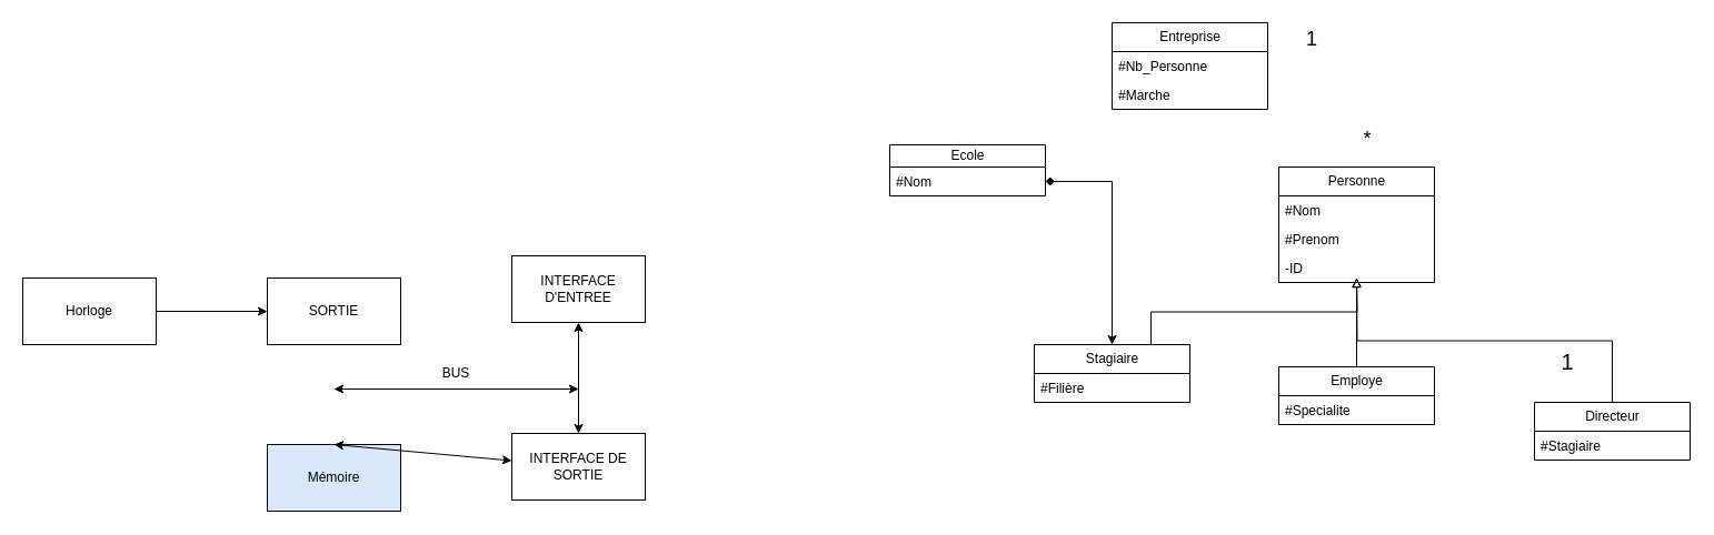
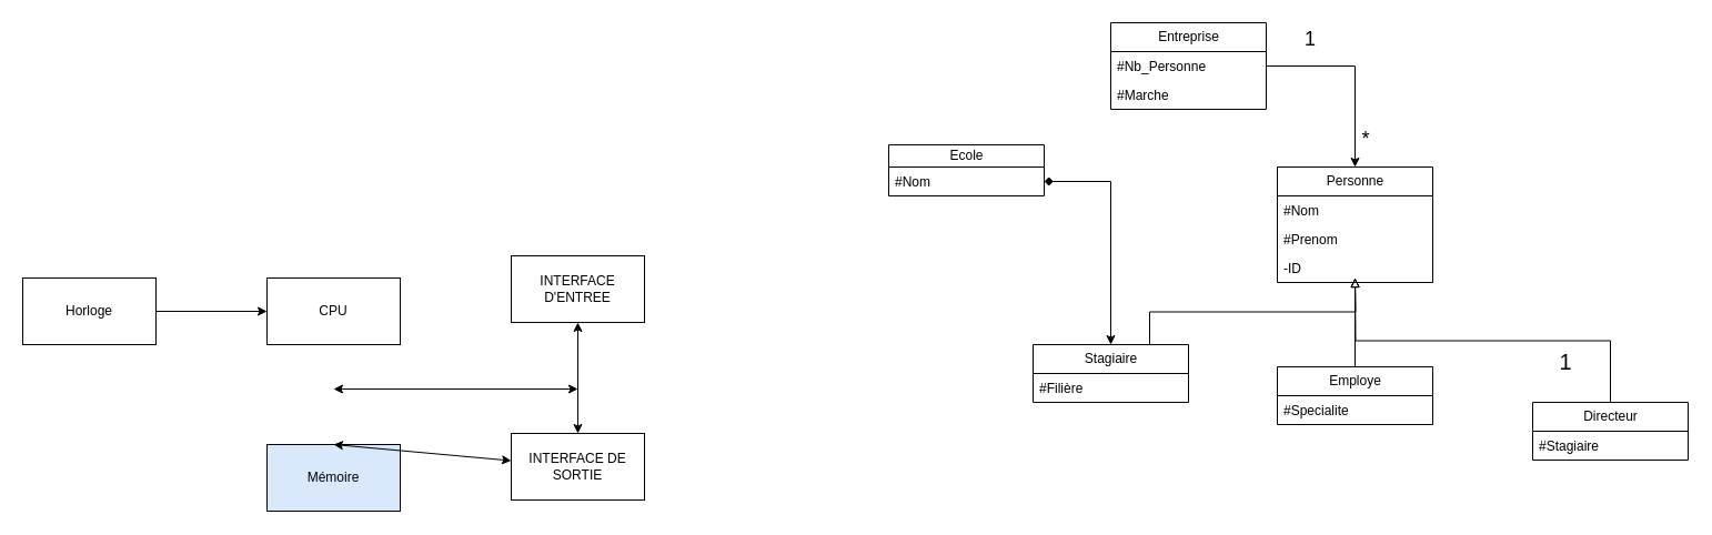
  <mxCell id="0" />
  <mxCell id="1" parent="0" />
+ <mxCell id="2" style="edgeStyle=orthogonalEdgeStyle;rounded=0;orthogonalLoop=1;jettySize=auto;html=1;exitX=0.5;exitY=0;exitDx=0;exitDy=0;startArrow=classic;startFill=1;endArrow=none;endFill=0;" parent="1" source="3" target="17" edge="1"><mxGeometry relative="1" as="geometry" /></mxCell>
  <mxCell id="3" value="Personne" style="swimlane;fontStyle=0;childLayout=stackLayout;horizontal=1;startSize=26;fillColor=none;horizontalStack=0;resizeParent=1;resizeParentMax=0;resizeLast=0;collapsible=1;marginBottom=0;html=1;" parent="1" vertex="1"><mxGeometry x="1150" y="150" width="140" height="104" as="geometry" /></mxCell>
  <mxCell id="4" value="#Nom" style="text;strokeColor=none;fillColor=none;align=left;verticalAlign=top;spacingLeft=4;spacingRight=4;overflow=hidden;rotatable=0;points=[[0,0.5],[1,0.5]];portConstraint=eastwest;whiteSpace=wrap;html=1;" parent="3" vertex="1"><mxGeometry y="26" width="140" height="26" as="geometry" /></mxCell>
  <mxCell id="5" value="#Prenom" style="text;strokeColor=none;fillColor=none;align=left;verticalAlign=top;spacingLeft=4;spacingRight=4;overflow=hidden;rotatable=0;points=[[0,0.5],[1,0.5]];portConstraint=eastwest;whiteSpace=wrap;html=1;" parent="3" vertex="1"><mxGeometry y="52" width="140" height="26" as="geometry" /></mxCell>
  <mxCell id="6" value="-ID" style="text;strokeColor=none;fillColor=none;align=left;verticalAlign=top;spacingLeft=4;spacingRight=4;overflow=hidden;rotatable=0;points=[[0,0.5],[1,0.5]];portConstraint=eastwest;whiteSpace=wrap;html=1;" parent="3" vertex="1"><mxGeometry y="78" width="140" height="26" as="geometry" /></mxCell>
  <mxCell id="7" style="edgeStyle=orthogonalEdgeStyle;rounded=0;orthogonalLoop=1;jettySize=auto;html=1;exitX=0.5;exitY=0;exitDx=0;exitDy=0;endArrow=block;endFill=0;" parent="1" source="8" edge="1"><mxGeometry relative="1" as="geometry"><mxPoint x="1220" y="250" as="targetPoint" /></mxGeometry></mxCell>
  <mxCell id="8" value="Directeur" style="swimlane;fontStyle=0;childLayout=stackLayout;horizontal=1;startSize=26;fillColor=none;horizontalStack=0;resizeParent=1;resizeParentMax=0;resizeLast=0;collapsible=1;marginBottom=0;html=1;" parent="1" vertex="1"><mxGeometry x="1380" y="362" width="140" height="52" as="geometry" /></mxCell>
  <mxCell id="9" value="#Stagiaire" style="text;strokeColor=none;fillColor=none;align=left;verticalAlign=top;spacingLeft=4;spacingRight=4;overflow=hidden;rotatable=0;points=[[0,0.5],[1,0.5]];portConstraint=eastwest;whiteSpace=wrap;html=1;" parent="8" vertex="1"><mxGeometry y="26" width="140" height="26" as="geometry" /></mxCell>
  <mxCell id="10" style="edgeStyle=orthogonalEdgeStyle;rounded=0;orthogonalLoop=1;jettySize=auto;html=1;exitX=0.75;exitY=0;exitDx=0;exitDy=0;endArrow=block;endFill=0;" parent="1" source="11" edge="1"><mxGeometry relative="1" as="geometry"><mxPoint x="1220" y="250" as="targetPoint" /></mxGeometry></mxCell>
  <mxCell id="11" value="Stagiaire" style="swimlane;fontStyle=0;childLayout=stackLayout;horizontal=1;startSize=26;fillColor=none;horizontalStack=0;resizeParent=1;resizeParentMax=0;resizeLast=0;collapsible=1;marginBottom=0;html=1;" parent="1" vertex="1"><mxGeometry x="930" y="310" width="140" height="52" as="geometry" /></mxCell>
  <mxCell id="12" value="#Filière" style="text;strokeColor=none;fillColor=none;align=left;verticalAlign=top;spacingLeft=4;spacingRight=4;overflow=hidden;rotatable=0;points=[[0,0.5],[1,0.5]];portConstraint=eastwest;whiteSpace=wrap;html=1;" parent="11" vertex="1"><mxGeometry y="26" width="140" height="26" as="geometry" /></mxCell>
  <mxCell id="13" style="edgeStyle=orthogonalEdgeStyle;rounded=0;orthogonalLoop=1;jettySize=auto;html=1;exitX=0.5;exitY=0;exitDx=0;exitDy=0;endArrow=block;endFill=0;" parent="1" source="14" edge="1"><mxGeometry relative="1" as="geometry"><mxPoint x="1220" y="250" as="targetPoint" /></mxGeometry></mxCell>
  <mxCell id="14" value="Employe" style="swimlane;fontStyle=0;childLayout=stackLayout;horizontal=1;startSize=26;fillColor=none;horizontalStack=0;resizeParent=1;resizeParentMax=0;resizeLast=0;collapsible=1;marginBottom=0;html=1;" parent="1" vertex="1"><mxGeometry x="1150" y="330" width="140" height="52" as="geometry" /></mxCell>
  <mxCell id="15" value="#Specialite" style="text;strokeColor=none;fillColor=none;align=left;verticalAlign=top;spacingLeft=4;spacingRight=4;overflow=hidden;rotatable=0;points=[[0,0.5],[1,0.5]];portConstraint=eastwest;whiteSpace=wrap;html=1;" parent="14" vertex="1"><mxGeometry y="26" width="140" height="26" as="geometry" /></mxCell>
  <mxCell id="16" value="Entreprise" style="swimlane;fontStyle=0;childLayout=stackLayout;horizontal=1;startSize=26;fillColor=none;horizontalStack=0;resizeParent=1;resizeParentMax=0;resizeLast=0;collapsible=1;marginBottom=0;html=1;" parent="1" vertex="1"><mxGeometry x="1000" y="20" width="140" height="78" as="geometry" /></mxCell>
  <mxCell id="17" value="#Nb_Personne" style="text;strokeColor=none;fillColor=none;align=left;verticalAlign=top;spacingLeft=4;spacingRight=4;overflow=hidden;rotatable=0;points=[[0,0.5],[1,0.5]];portConstraint=eastwest;whiteSpace=wrap;html=1;" parent="16" vertex="1"><mxGeometry y="26" width="140" height="26" as="geometry" /></mxCell>
  <mxCell id="18" value="#Marche" style="text;strokeColor=none;fillColor=none;align=left;verticalAlign=top;spacingLeft=4;spacingRight=4;overflow=hidden;rotatable=0;points=[[0,0.5],[1,0.5]];portConstraint=eastwest;whiteSpace=wrap;html=1;" parent="16" vertex="1"><mxGeometry y="52" width="140" height="26" as="geometry" /></mxCell>
  <mxCell id="19" value="Ecole" style="swimlane;fontStyle=0;childLayout=stackLayout;horizontal=1;startSize=20;fillColor=none;horizontalStack=0;resizeParent=1;resizeParentMax=0;resizeLast=0;collapsible=1;marginBottom=0;html=1;" parent="1" vertex="1"><mxGeometry x="800" y="130" width="140" height="46" as="geometry" /></mxCell>
  <mxCell id="20" value="#Nom" style="text;strokeColor=none;fillColor=none;align=left;verticalAlign=top;spacingLeft=4;spacingRight=4;overflow=hidden;rotatable=0;points=[[0,0.5],[1,0.5]];portConstraint=eastwest;whiteSpace=wrap;html=1;" parent="19" vertex="1"><mxGeometry y="20" width="140" height="26" as="geometry" /></mxCell>
  <mxCell id="21" value="1" style="text;html=1;strokeColor=none;fillColor=none;align=center;verticalAlign=middle;whiteSpace=wrap;rounded=0;fontSize=20;" parent="1" vertex="1"><mxGeometry x="1380" y="310" width="60" height="30" as="geometry" /></mxCell>
  <mxCell id="22" style="edgeStyle=orthogonalEdgeStyle;rounded=0;orthogonalLoop=1;jettySize=auto;html=1;exitX=1;exitY=0.5;exitDx=0;exitDy=0;entryX=0.5;entryY=0;entryDx=0;entryDy=0;startArrow=diamond;startFill=1;" parent="1" source="20" target="11" edge="1"><mxGeometry relative="1" as="geometry" /></mxCell>
  <mxCell id="23" value="&lt;font style=&quot;font-size: 18px;&quot;&gt;*&lt;/font&gt;" style="text;html=1;strokeColor=none;fillColor=none;align=center;verticalAlign=middle;whiteSpace=wrap;rounded=0;" parent="1" vertex="1"><mxGeometry x="1200" y="110" width="60" height="30" as="geometry" /></mxCell>
  <mxCell id="24" value="&lt;font style=&quot;font-size: 18px;&quot;&gt;1&lt;/font&gt;" style="text;html=1;strokeColor=none;fillColor=none;align=center;verticalAlign=middle;whiteSpace=wrap;rounded=0;" parent="1" vertex="1"><mxGeometry x="1150" y="20" width="60" height="30" as="geometry" /></mxCell>
- <mxCell id="25" value="SORTIE" style="rounded=0;whiteSpace=wrap;html=1;" vertex="1" parent="1"><mxGeometry x="240" y="250" width="120" height="60" as="geometry" /></mxCell>
+ <mxCell id="25" value="CPU" style="rounded=0;whiteSpace=wrap;html=1;" vertex="1" parent="1"><mxGeometry x="240" y="250" width="120" height="60" as="geometry" /></mxCell>
  <mxCell id="26" value="Horloge" style="rounded=0;whiteSpace=wrap;html=1;" vertex="1" parent="1"><mxGeometry x="20" y="250" width="120" height="60" as="geometry" /></mxCell>
  <mxCell id="27" value="Mémoire" style="rounded=0;whiteSpace=wrap;html=1;fillColor=#dae8fc;" vertex="1" parent="1"><mxGeometry x="240" y="400" width="120" height="60" as="geometry" /></mxCell>
  <mxCell id="28" value="INTERFACE D'ENTREE" style="rounded=0;whiteSpace=wrap;html=1;" vertex="1" parent="1"><mxGeometry x="460" y="230" width="120" height="60" as="geometry" /></mxCell>
  <mxCell id="29" value="INTERFACE DE SORTIE" style="rounded=0;whiteSpace=wrap;html=1;" vertex="1" parent="1"><mxGeometry x="460" y="390" width="120" height="60" as="geometry" /></mxCell>
  <mxCell id="30" value="" style="endArrow=classic;startArrow=classic;html=1;rounded=0;entryX=0.5;entryY=1;entryDx=0;entryDy=0;exitX=0.5;exitY=0;exitDx=0;exitDy=0;" edge="1" parent="1" source="29" target="28"><mxGeometry width="50" height="50" relative="1" as="geometry"><mxPoint x="520" y="350" as="sourcePoint" /><mxPoint x="420" y="370" as="targetPoint" /></mxGeometry></mxCell>
  <mxCell id="31" value="" style="endArrow=classic;startArrow=classic;html=1;rounded=0;" edge="1" parent="1"><mxGeometry width="50" height="50" relative="1" as="geometry"><mxPoint x="300" y="350" as="sourcePoint" /><mxPoint x="520" y="350" as="targetPoint" /></mxGeometry></mxCell>
  <mxCell id="32" value="" style="endArrow=classic;startArrow=classic;html=1;rounded=0;exitX=0.5;exitY=0;exitDx=0;exitDy=0;" edge="1" parent="1" source="27" target="29"><mxGeometry width="50" height="50" relative="1" as="geometry"><mxPoint x="370" y="420" as="sourcePoint" /><mxPoint x="420" y="370" as="targetPoint" /></mxGeometry></mxCell>
- <mxCell id="33" value="BUS" style="text;html=1;strokeColor=none;fillColor=none;align=center;verticalAlign=middle;whiteSpace=wrap;rounded=0;" vertex="1" parent="1"><mxGeometry x="380" y="321" width="60" height="30" as="geometry" /></mxCell>
  <mxCell id="34" value="" style="endArrow=classic;html=1;rounded=0;exitX=1;exitY=0.5;exitDx=0;exitDy=0;" edge="1" parent="1" source="26"><mxGeometry width="50" height="50" relative="1" as="geometry"><mxPoint x="370" y="420" as="sourcePoint" /><mxPoint x="240" y="280" as="targetPoint" /></mxGeometry></mxCell>
